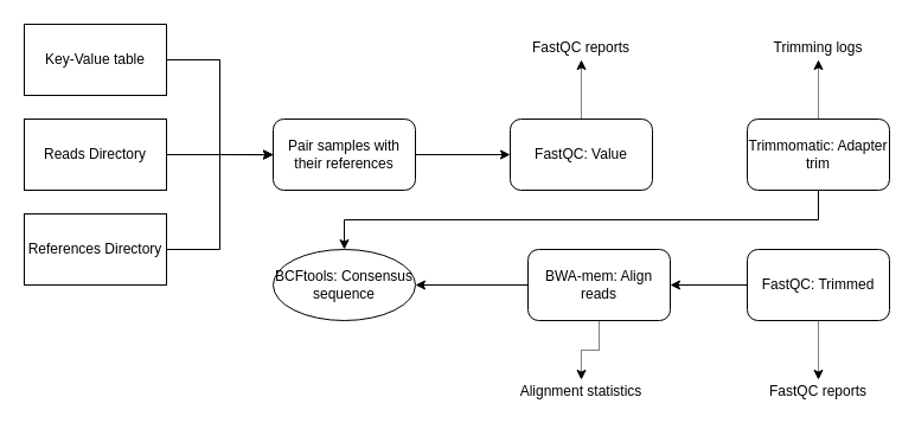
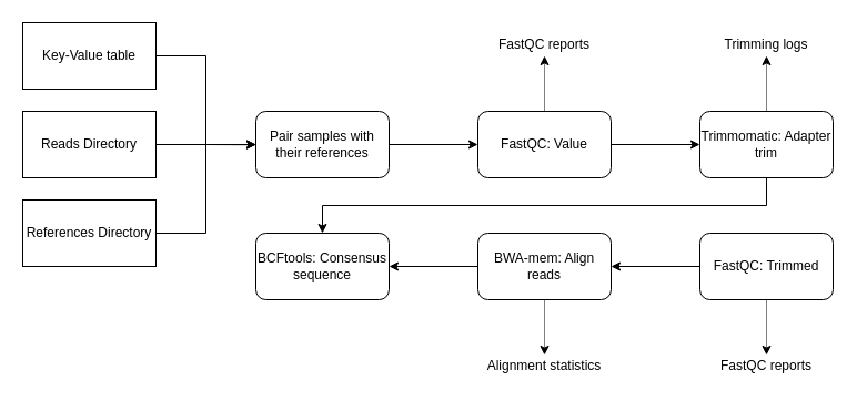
  <mxCell id="0" />
  <mxCell id="1" parent="0" />
  <mxCell id="2" style="edgeStyle=orthogonalEdgeStyle;rounded=0;orthogonalLoop=1;jettySize=auto;html=1;exitX=1;exitY=0.5;exitDx=0;exitDy=0;entryX=0;entryY=0.5;entryDx=0;entryDy=0;" edge="1" parent="1" source="3" target="9"><mxGeometry relative="1" as="geometry" /></mxCell>
  <mxCell id="3" value="Key-Value table" style="rounded=0;whiteSpace=wrap;html=1;" vertex="1" parent="1"><mxGeometry x="20" y="20" width="120" height="60" as="geometry" /></mxCell>
  <mxCell id="4" style="edgeStyle=orthogonalEdgeStyle;rounded=0;orthogonalLoop=1;jettySize=auto;html=1;exitX=1;exitY=0.5;exitDx=0;exitDy=0;" edge="1" parent="1" source="5"><mxGeometry relative="1" as="geometry"><mxPoint x="230" y="130.207" as="targetPoint" /></mxGeometry></mxCell>
  <mxCell id="5" value="Reads Directory" style="rounded=0;whiteSpace=wrap;html=1;" vertex="1" parent="1"><mxGeometry x="20" y="100" width="120" height="60" as="geometry" /></mxCell>
  <mxCell id="6" style="edgeStyle=orthogonalEdgeStyle;rounded=0;orthogonalLoop=1;jettySize=auto;html=1;exitX=1;exitY=0.5;exitDx=0;exitDy=0;entryX=0;entryY=0.5;entryDx=0;entryDy=0;" edge="1" parent="1" source="7" target="9"><mxGeometry relative="1" as="geometry" /></mxCell>
  <mxCell id="7" value="References Directory" style="rounded=0;whiteSpace=wrap;html=1;" vertex="1" parent="1"><mxGeometry x="20" y="180" width="120" height="60" as="geometry" /></mxCell>
  <mxCell id="8" style="edgeStyle=orthogonalEdgeStyle;rounded=0;orthogonalLoop=1;jettySize=auto;html=1;exitX=1;exitY=0.5;exitDx=0;exitDy=0;entryX=0;entryY=0.5;entryDx=0;entryDy=0;" edge="1" parent="1" source="9" target="12"><mxGeometry relative="1" as="geometry" /></mxCell>
  <mxCell id="9" value="Pair samples with their references" style="rounded=1;whiteSpace=wrap;html=1;" vertex="1" parent="1"><mxGeometry x="230" y="100" width="120" height="60" as="geometry" /></mxCell>
+ <mxCell id="10" style="edgeStyle=orthogonalEdgeStyle;rounded=0;orthogonalLoop=1;jettySize=auto;html=1;exitX=1;exitY=0.5;exitDx=0;exitDy=0;entryX=0;entryY=0.5;entryDx=0;entryDy=0;" edge="1" parent="1" source="12" target="15"><mxGeometry relative="1" as="geometry" /></mxCell>
  <mxCell id="11" style="edgeStyle=orthogonalEdgeStyle;rounded=0;orthogonalLoop=1;jettySize=auto;html=1;exitX=0.5;exitY=0;exitDx=0;exitDy=0;entryX=0.5;entryY=1;entryDx=0;entryDy=0;dashed=1;dashPattern=1 1;" edge="1" parent="1" source="12" target="23"><mxGeometry relative="1" as="geometry" /></mxCell>
  <mxCell id="12" value="FastQC: Value" style="rounded=1;whiteSpace=wrap;html=1;" vertex="1" parent="1"><mxGeometry x="430" y="100" width="120" height="60" as="geometry" /></mxCell>
  <mxCell id="13" style="edgeStyle=orthogonalEdgeStyle;rounded=0;orthogonalLoop=1;jettySize=auto;html=1;exitX=0.5;exitY=1;exitDx=0;exitDy=0;" edge="1" parent="1" source="15" target="22"><mxGeometry relative="1" as="geometry" /></mxCell>
  <mxCell id="14" style="edgeStyle=orthogonalEdgeStyle;rounded=0;orthogonalLoop=1;jettySize=auto;html=1;exitX=0.5;exitY=0;exitDx=0;exitDy=0;entryX=0.5;entryY=1;entryDx=0;entryDy=0;dashed=1;dashPattern=1 1;" edge="1" parent="1" source="15" target="24"><mxGeometry relative="1" as="geometry" /></mxCell>
  <mxCell id="15" value="Trimmomatic: Adapter trim" style="rounded=1;whiteSpace=wrap;html=1;" vertex="1" parent="1"><mxGeometry x="630" y="100" width="120" height="60" as="geometry" /></mxCell>
  <mxCell id="16" style="edgeStyle=orthogonalEdgeStyle;rounded=0;orthogonalLoop=1;jettySize=auto;html=1;exitX=0;exitY=0.5;exitDx=0;exitDy=0;entryX=1;entryY=0.5;entryDx=0;entryDy=0;" edge="1" parent="1" source="18" target="21"><mxGeometry relative="1" as="geometry" /></mxCell>
  <mxCell id="17" style="edgeStyle=orthogonalEdgeStyle;rounded=0;orthogonalLoop=1;jettySize=auto;html=1;exitX=0.5;exitY=1;exitDx=0;exitDy=0;entryX=0.5;entryY=0;entryDx=0;entryDy=0;dashed=1;dashPattern=1 1;" edge="1" parent="1" source="18" target="25"><mxGeometry relative="1" as="geometry" /></mxCell>
  <mxCell id="18" value="FastQC: Trimmed" style="rounded=1;whiteSpace=wrap;html=1;" vertex="1" parent="1"><mxGeometry x="630" y="210" width="120" height="60" as="geometry" /></mxCell>
  <mxCell id="19" style="edgeStyle=orthogonalEdgeStyle;rounded=0;orthogonalLoop=1;jettySize=auto;html=1;exitX=0;exitY=0.5;exitDx=0;exitDy=0;entryX=1;entryY=0.5;entryDx=0;entryDy=0;" edge="1" parent="1" source="21" target="22"><mxGeometry relative="1" as="geometry" /></mxCell>
  <mxCell id="20" style="edgeStyle=orthogonalEdgeStyle;rounded=0;orthogonalLoop=1;jettySize=auto;html=1;exitX=0.5;exitY=1;exitDx=0;exitDy=0;entryX=0.5;entryY=0;entryDx=0;entryDy=0;dashed=1;dashPattern=1 1;" edge="1" parent="1" source="21" target="26"><mxGeometry relative="1" as="geometry" /></mxCell>
- <mxCell id="21" value="BWA-mem: Align reads" style="rounded=1;whiteSpace=wrap;html=1;" vertex="1" parent="1"><mxGeometry x="445" y="210" width="120" height="60" as="geometry" /></mxCell>
- <mxCell id="22" value="BCFtools: Consensus sequence" style="ellipse;whiteSpace=wrap;html=1;" vertex="1" parent="1"><mxGeometry x="230" y="210" width="120" height="60" as="geometry" /></mxCell>
+ <mxCell id="21" value="BWA-mem: Align reads" style="rounded=1;whiteSpace=wrap;html=1;" vertex="1" parent="1"><mxGeometry x="430" y="210" width="120" height="60" as="geometry" /></mxCell>
+ <mxCell id="22" value="BCFtools: Consensus sequence" style="rounded=1;whiteSpace=wrap;html=1;" vertex="1" parent="1"><mxGeometry x="230" y="210" width="120" height="60" as="geometry" /></mxCell>
  <mxCell id="23" value="FastQC reports" style="text;html=1;strokeColor=none;fillColor=none;align=center;verticalAlign=middle;whiteSpace=wrap;rounded=0;" vertex="1" parent="1"><mxGeometry x="430" y="30" width="120" height="20" as="geometry" /></mxCell>
  <mxCell id="24" value="Trimming logs" style="text;html=1;strokeColor=none;fillColor=none;align=center;verticalAlign=middle;whiteSpace=wrap;rounded=0;" vertex="1" parent="1"><mxGeometry x="630" y="30" width="120" height="20" as="geometry" /></mxCell>
  <mxCell id="25" value="FastQC reports" style="text;html=1;strokeColor=none;fillColor=none;align=center;verticalAlign=middle;whiteSpace=wrap;rounded=0;" vertex="1" parent="1"><mxGeometry x="630" y="320" width="120" height="20" as="geometry" /></mxCell>
  <mxCell id="26" value="Alignment statistics" style="text;html=1;strokeColor=none;fillColor=none;align=center;verticalAlign=middle;whiteSpace=wrap;rounded=0;" vertex="1" parent="1"><mxGeometry x="430" y="320" width="120" height="20" as="geometry" /></mxCell>
